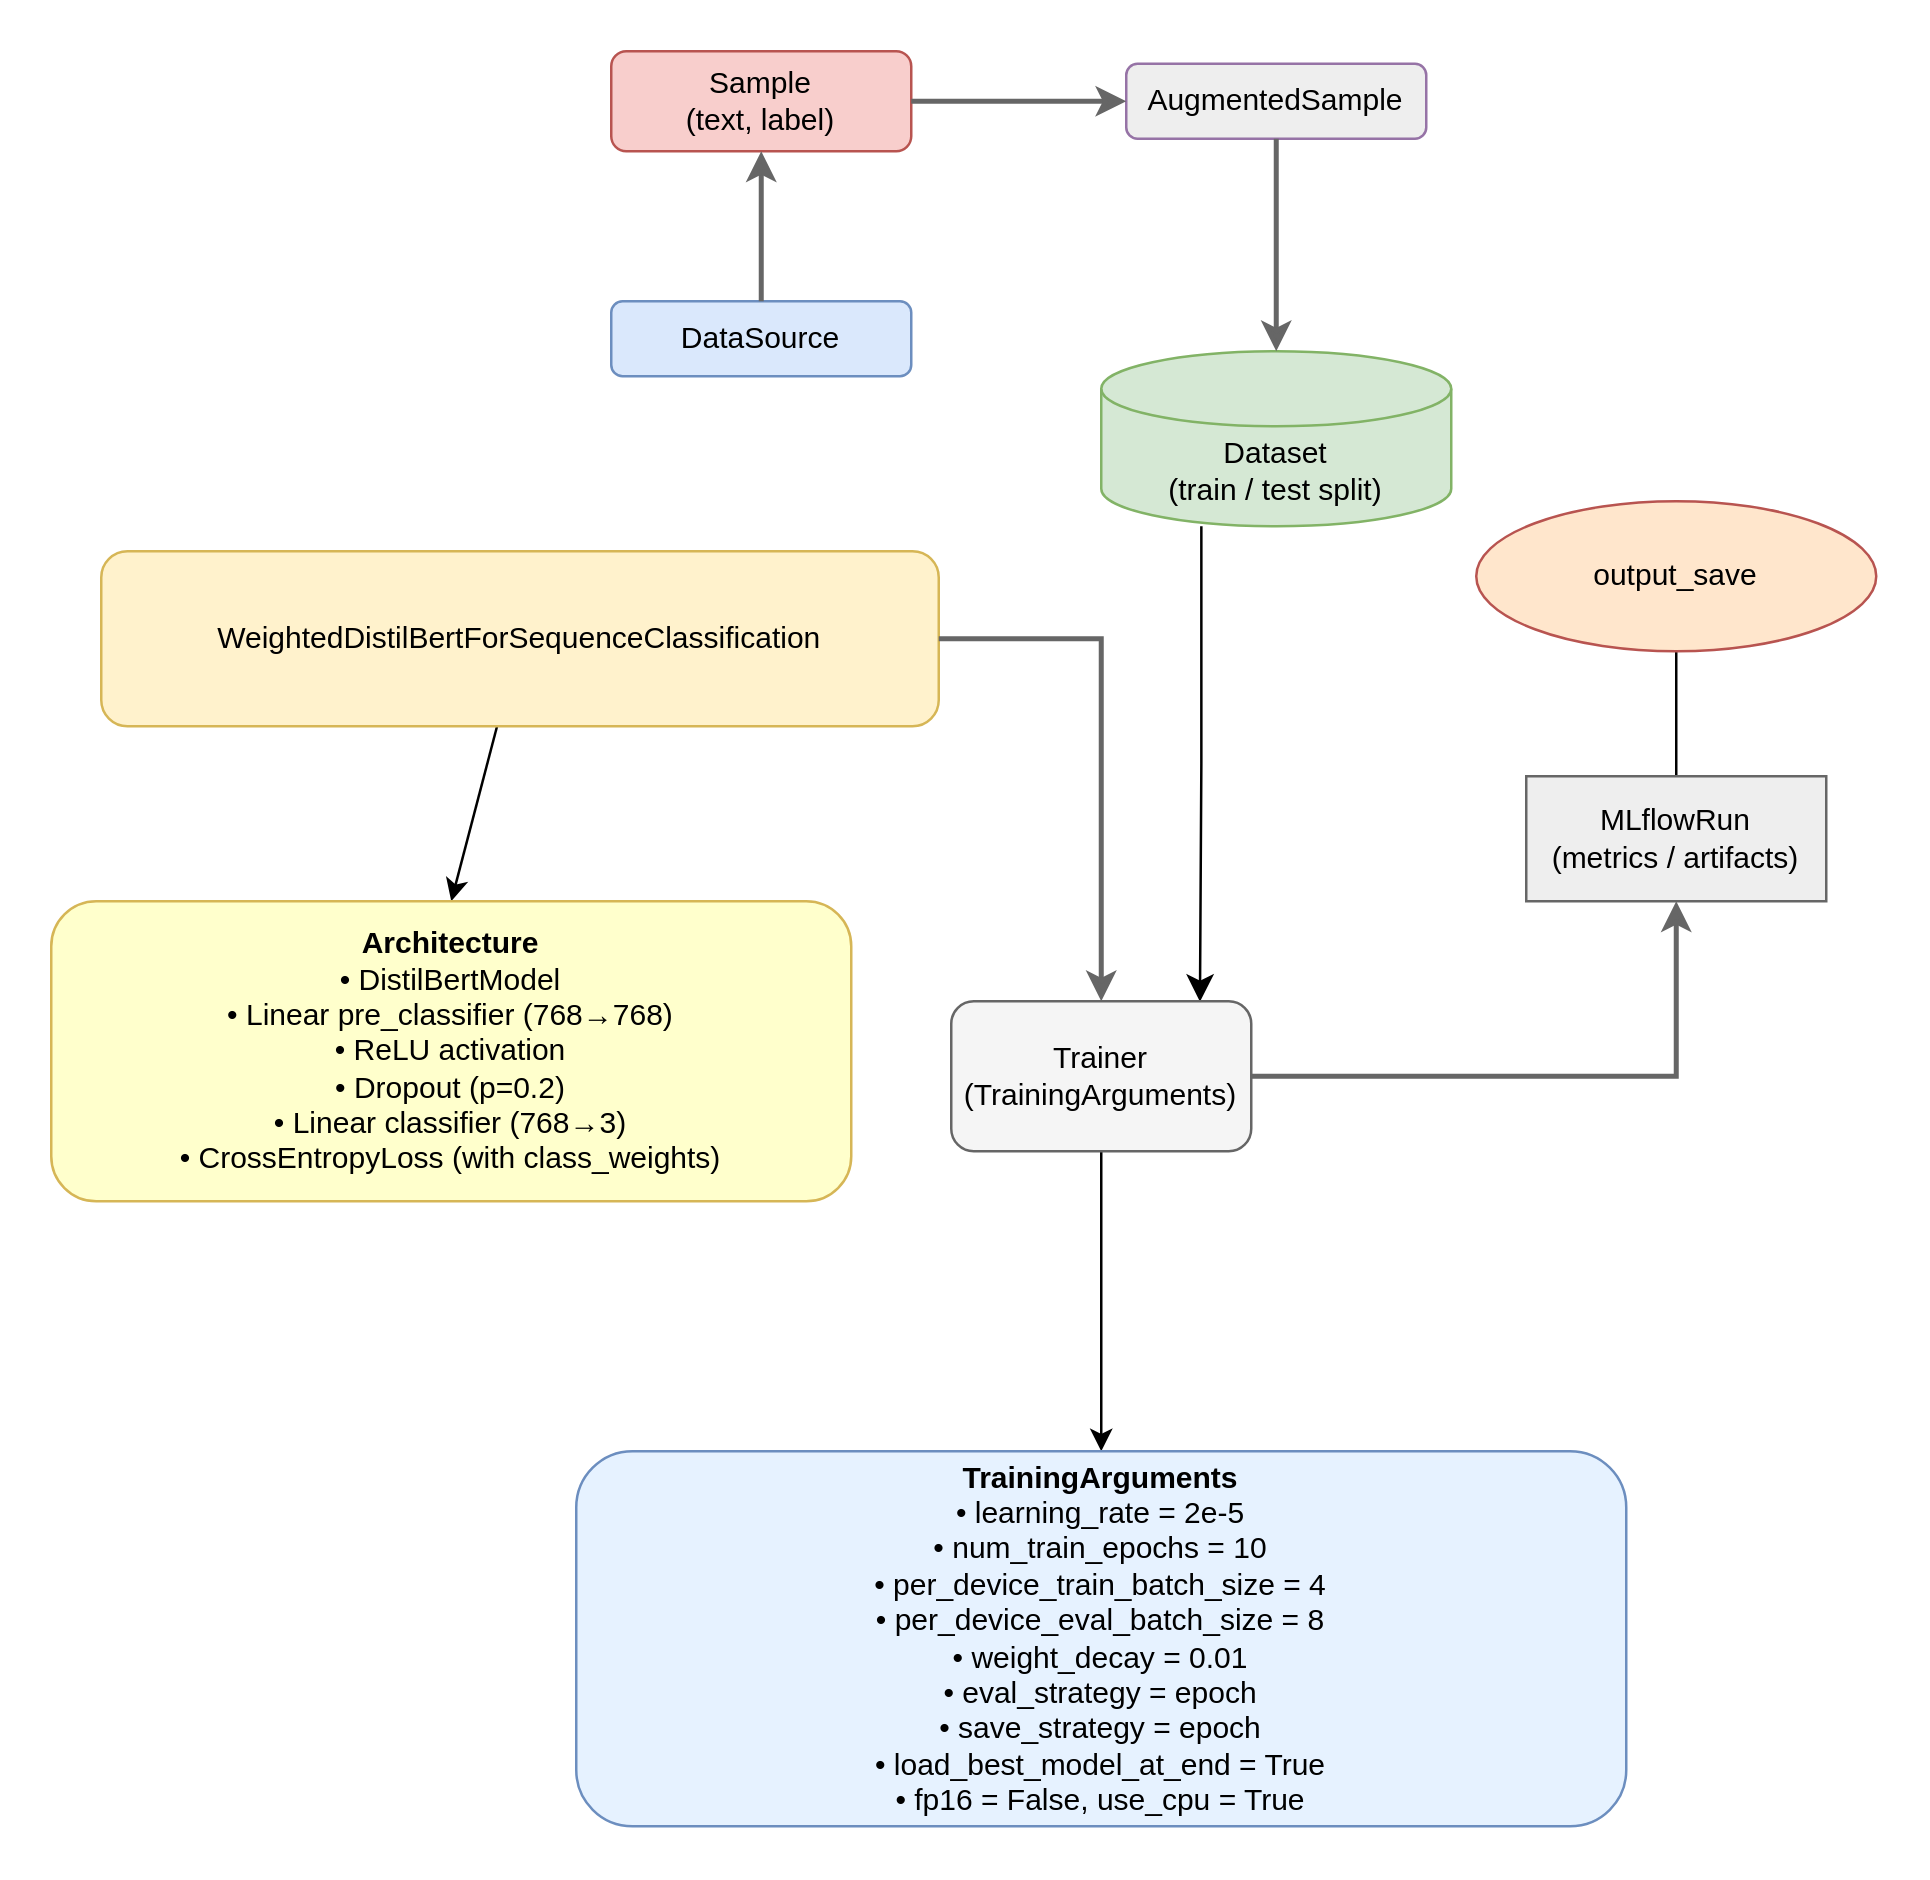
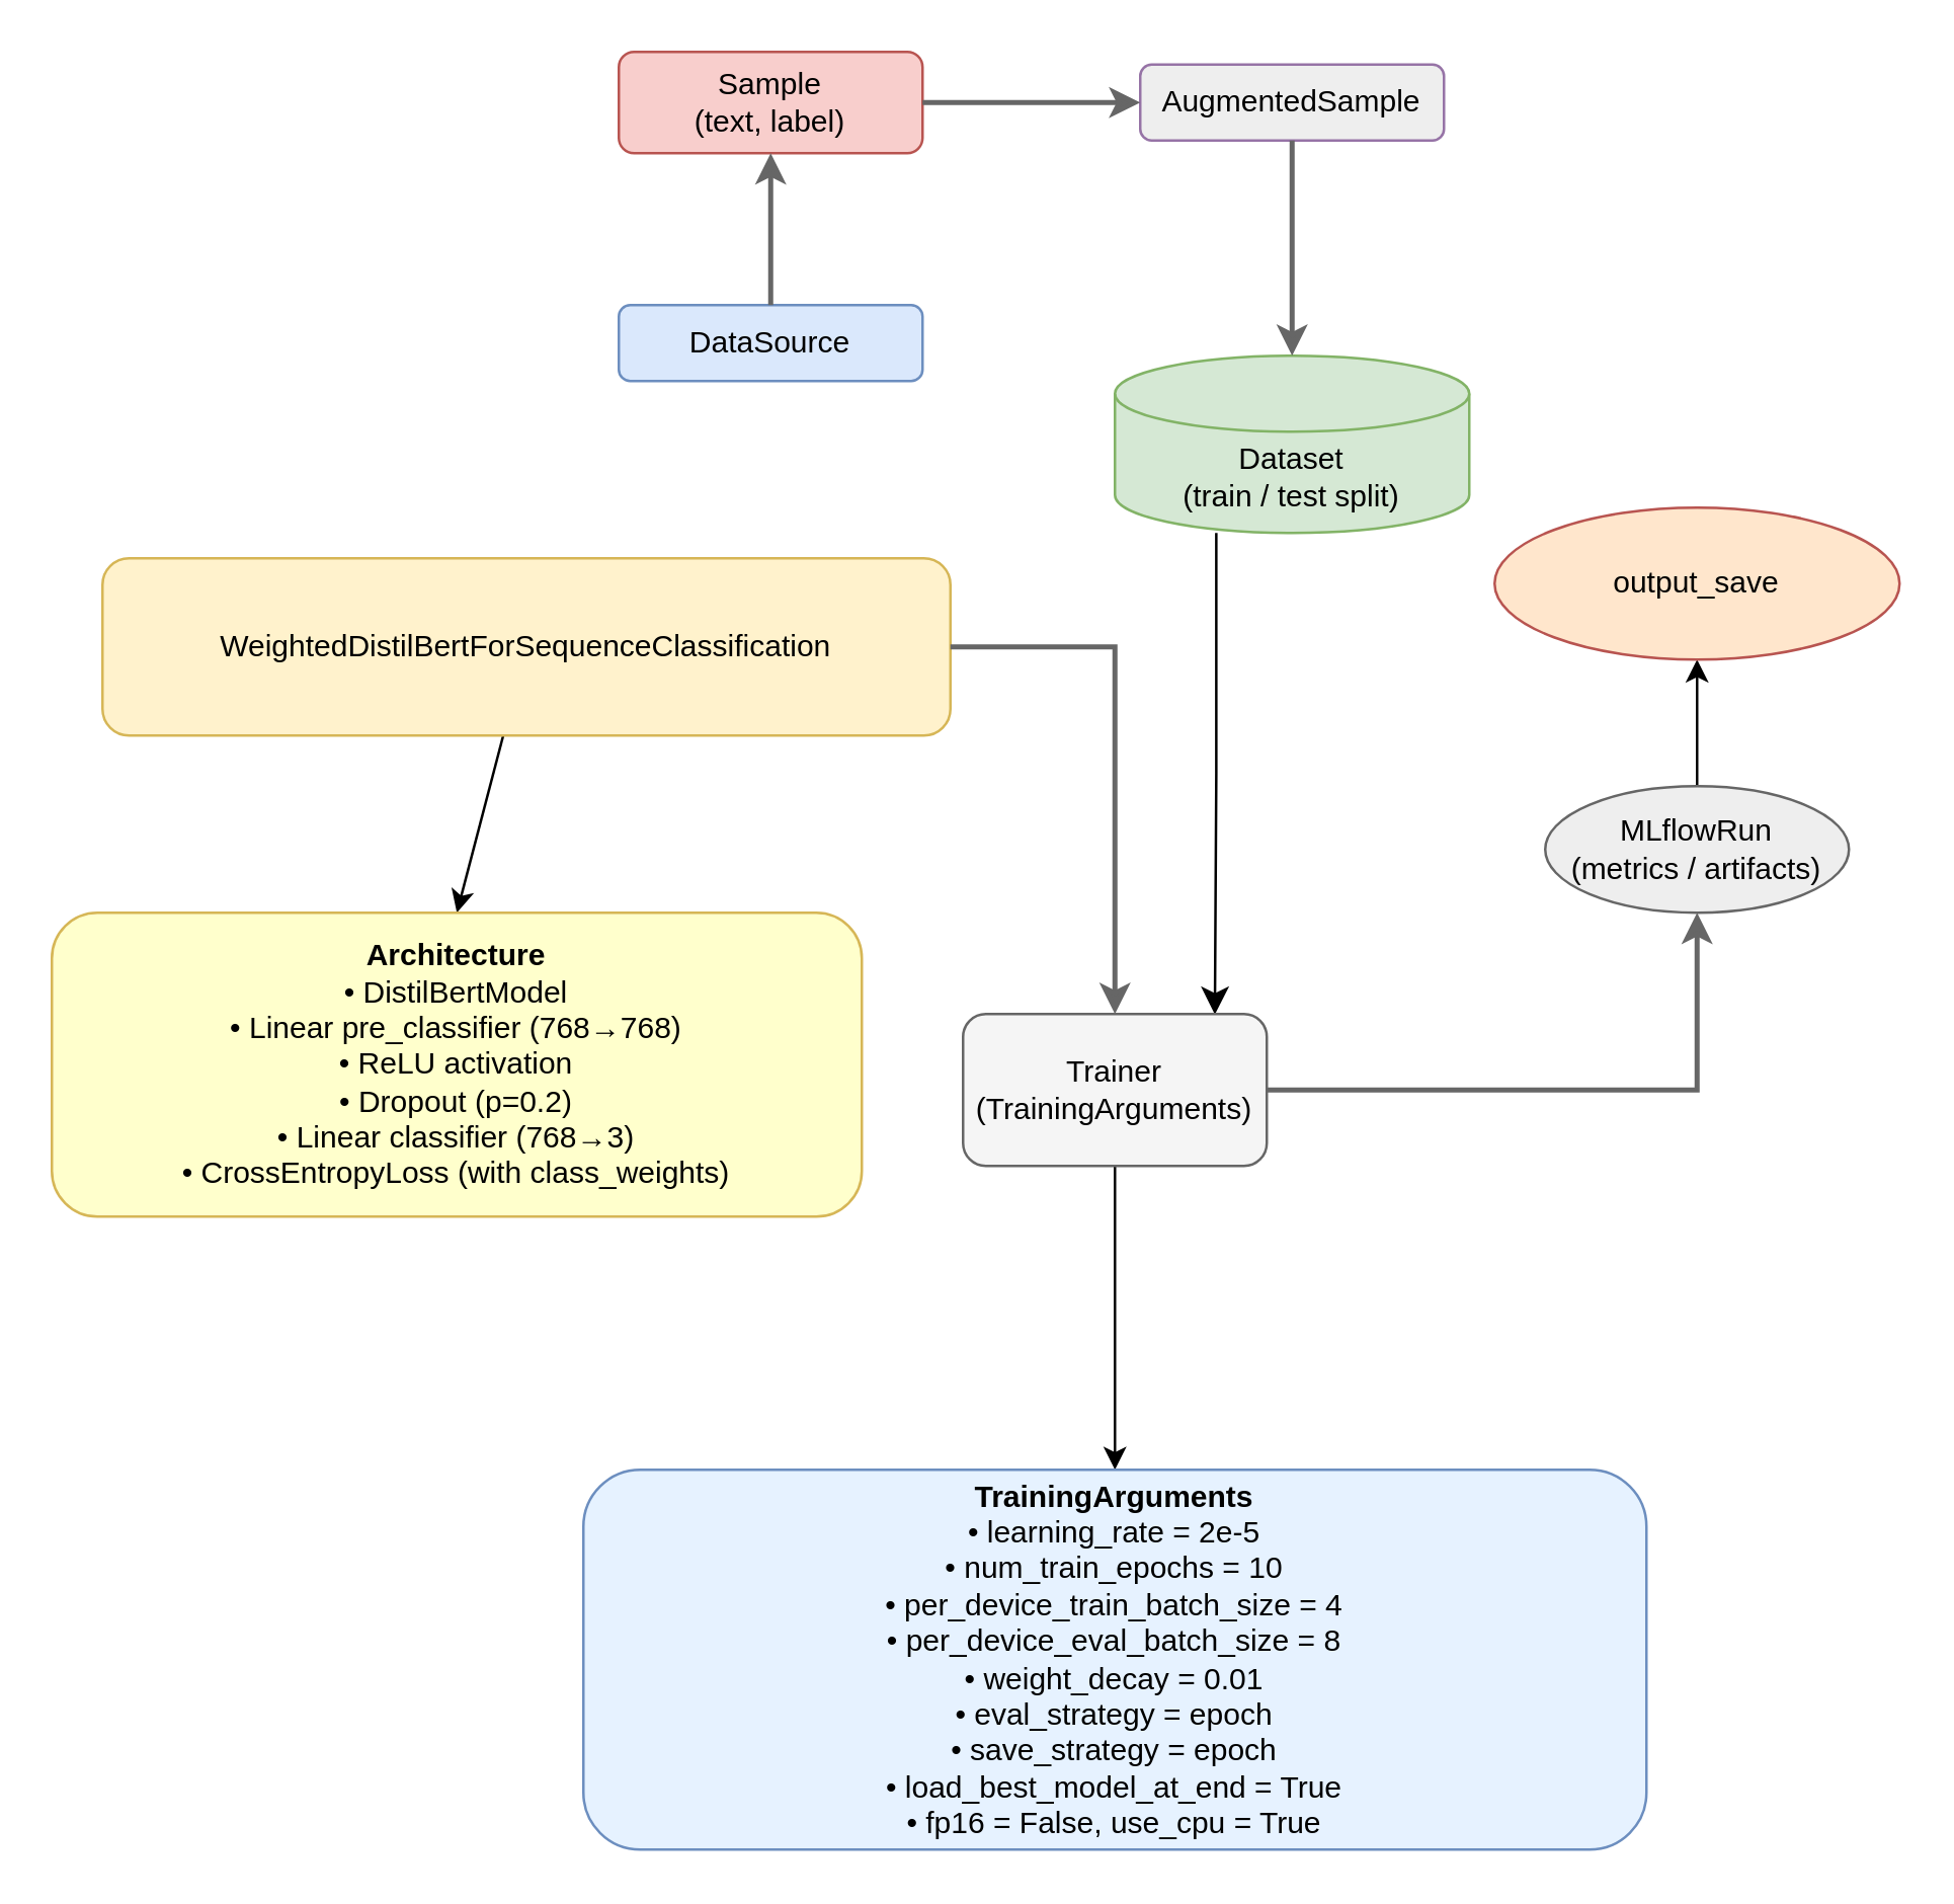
  <mxCell id="0" />
  <mxCell id="1" parent="0" />
  <mxCell id="2" value="" style="edgeStyle=elbowEdgeStyle;elbow=vertical;endArrow=classic;html=1;rounded=0;endSize=8;startSize=8;entryX=0.829;entryY=0.004;entryDx=0;entryDy=0;entryPerimeter=0;exitX=0.286;exitY=1;exitDx=0;exitDy=0;exitPerimeter=0;" edge="1" parent="1" source="6" target="10"><mxGeometry width="50" height="50" relative="1" as="geometry"><mxPoint x="470" y="110" as="sourcePoint" /><mxPoint x="420" y="160" as="targetPoint" /></mxGeometry></mxCell>
  <mxCell id="3" value="DataSource" style="rounded=1;whiteSpace=wrap;html=1;fillColor=#dae8fc;strokeColor=#6c8ebf;" parent="1" vertex="1"><mxGeometry x="244" y="120" width="120" height="30" as="geometry" /></mxCell>
  <mxCell id="4" value="Sample&lt;br&gt;(text, label)" style="rounded=1;whiteSpace=wrap;html=1;fillColor=#f8cecc;strokeColor=#b85450;" parent="1" vertex="1"><mxGeometry x="244" y="20" width="120" height="40" as="geometry" /></mxCell>
  <mxCell id="5" value="AugmentedSample" style="rounded=1;whiteSpace=wrap;html=1;fillColor=#eeeeee;strokeColor=#9673a6;" parent="1" vertex="1"><mxGeometry x="450" y="25" width="120" height="30" as="geometry" /></mxCell>
  <mxCell id="6" value="Dataset&lt;br&gt;(train / test split)" style="shape=cylinder3;whiteSpace=wrap;html=1;boundedLbl=1;backgroundOutline=1;size=15;fillColor=#d5e8d4;strokeColor=#82b366;" parent="1" vertex="1"><mxGeometry x="440" y="140" width="140" height="70" as="geometry" /></mxCell>
  <mxCell id="7" style="edgeStyle=none;html=1;entryX=0.5;entryY=0;entryDx=0;entryDy=0;" parent="1" source="8" target="13" edge="1"><mxGeometry relative="1" as="geometry" /></mxCell>
  <mxCell id="8" value="WeightedDistilBertForSequenceClassification" style="rounded=1;whiteSpace=wrap;html=1;fillColor=#fff2cc;strokeColor=#d6b656;" parent="1" vertex="1"><mxGeometry x="40" y="220" width="335" height="70" as="geometry" /></mxCell>
  <mxCell id="9" style="edgeStyle=none;html=1;" parent="1" source="10" target="14" edge="1"><mxGeometry relative="1" as="geometry" /></mxCell>
  <mxCell id="10" value="Trainer&lt;br&gt;(TrainingArguments)" style="rounded=1;whiteSpace=wrap;html=1;fillColor=#f5f5f5;strokeColor=#666666;" parent="1" vertex="1"><mxGeometry x="380" y="400" width="120" height="60" as="geometry" /></mxCell>
- <mxCell id="11" style="edgeStyle=none;html=1;entryX=0.5;entryY=1;entryDx=0;entryDy=0;endArrow=none;" parent="1" source="12" target="20" edge="1"><mxGeometry relative="1" as="geometry" /></mxCell>
- <mxCell id="12" value="MLflowRun&lt;br&gt;(metrics / artifacts)" style="whiteSpace=wrap;html=1;fillColor=#eeeeee;strokeColor=#666666;rounded=0;" parent="1" vertex="1"><mxGeometry x="610" y="310" width="120" height="50" as="geometry" /></mxCell>
+ <mxCell id="11" style="edgeStyle=none;html=1;entryX=0.5;entryY=1;entryDx=0;entryDy=0;" parent="1" source="12" target="20" edge="1"><mxGeometry relative="1" as="geometry" /></mxCell>
+ <mxCell id="12" value="MLflowRun&lt;br&gt;(metrics / artifacts)" style="ellipse;whiteSpace=wrap;html=1;fillColor=#eeeeee;strokeColor=#666666;" parent="1" vertex="1"><mxGeometry x="610" y="310" width="120" height="50" as="geometry" /></mxCell>
  <mxCell id="13" value="&lt;b&gt;Architecture&lt;/b&gt;&lt;br&gt;• DistilBertModel&lt;br&gt;• Linear pre_classifier (768→768)&lt;br&gt;• ReLU activation&lt;br&gt;• Dropout (p=0.2)&lt;br&gt;• Linear classifier (768→3)&lt;br&gt;• CrossEntropyLoss (with class_weights)" style="rounded=1;whiteSpace=wrap;html=1;fillColor=#ffffcc;strokeColor=#d6b656;" parent="1" vertex="1"><mxGeometry x="20" y="360" width="320" height="120" as="geometry" /></mxCell>
  <mxCell id="14" value="&lt;b&gt;TrainingArguments&lt;/b&gt;&lt;br&gt;• learning_rate = 2e-5&lt;br&gt;• num_train_epochs = 10&lt;br&gt;• per_device_train_batch_size = 4&lt;br&gt;• per_device_eval_batch_size = 8&lt;br&gt;• weight_decay = 0.01&lt;br&gt;• eval_strategy = epoch&lt;br&gt;• save_strategy = epoch&lt;br&gt;• load_best_model_at_end = True&lt;br&gt;• fp16 = False, use_cpu = True" style="rounded=1;whiteSpace=wrap;html=1;fillColor=#e6f2ff;strokeColor=#6c8ebf;" parent="1" vertex="1"><mxGeometry x="230" y="580" width="420" height="150" as="geometry" /></mxCell>
  <mxCell id="15" style="edgeStyle=orthogonalEdgeStyle;rounded=0;orthogonalLoop=1;jettySize=auto;html=1;strokeWidth=2;strokeColor=#666666;" parent="1" source="3" target="4" edge="1"><mxGeometry relative="1" as="geometry" /></mxCell>
  <mxCell id="16" style="edgeStyle=orthogonalEdgeStyle;rounded=0;orthogonalLoop=1;jettySize=auto;html=1;strokeWidth=2;strokeColor=#666666;" parent="1" source="4" target="5" edge="1"><mxGeometry relative="1" as="geometry" /></mxCell>
  <mxCell id="17" style="edgeStyle=orthogonalEdgeStyle;rounded=0;orthogonalLoop=1;jettySize=auto;html=1;strokeWidth=2;strokeColor=#666666;" parent="1" source="5" target="6" edge="1"><mxGeometry relative="1" as="geometry" /></mxCell>
  <mxCell id="18" style="edgeStyle=orthogonalEdgeStyle;rounded=0;orthogonalLoop=1;jettySize=auto;html=1;strokeWidth=2;strokeColor=#666666;" parent="1" source="8" target="10" edge="1"><mxGeometry relative="1" as="geometry" /></mxCell>
  <mxCell id="19" style="edgeStyle=orthogonalEdgeStyle;rounded=0;orthogonalLoop=1;jettySize=auto;html=1;strokeWidth=2;strokeColor=#666666;" parent="1" source="10" target="12" edge="1"><mxGeometry relative="1" as="geometry" /></mxCell>
  <mxCell id="20" value="output_save" style="ellipse;whiteSpace=wrap;html=1;fillColor=#ffe6cc;strokeColor=#b85450;" parent="1" vertex="1"><mxGeometry x="590" y="200" width="160" height="60" as="geometry" /></mxCell>
